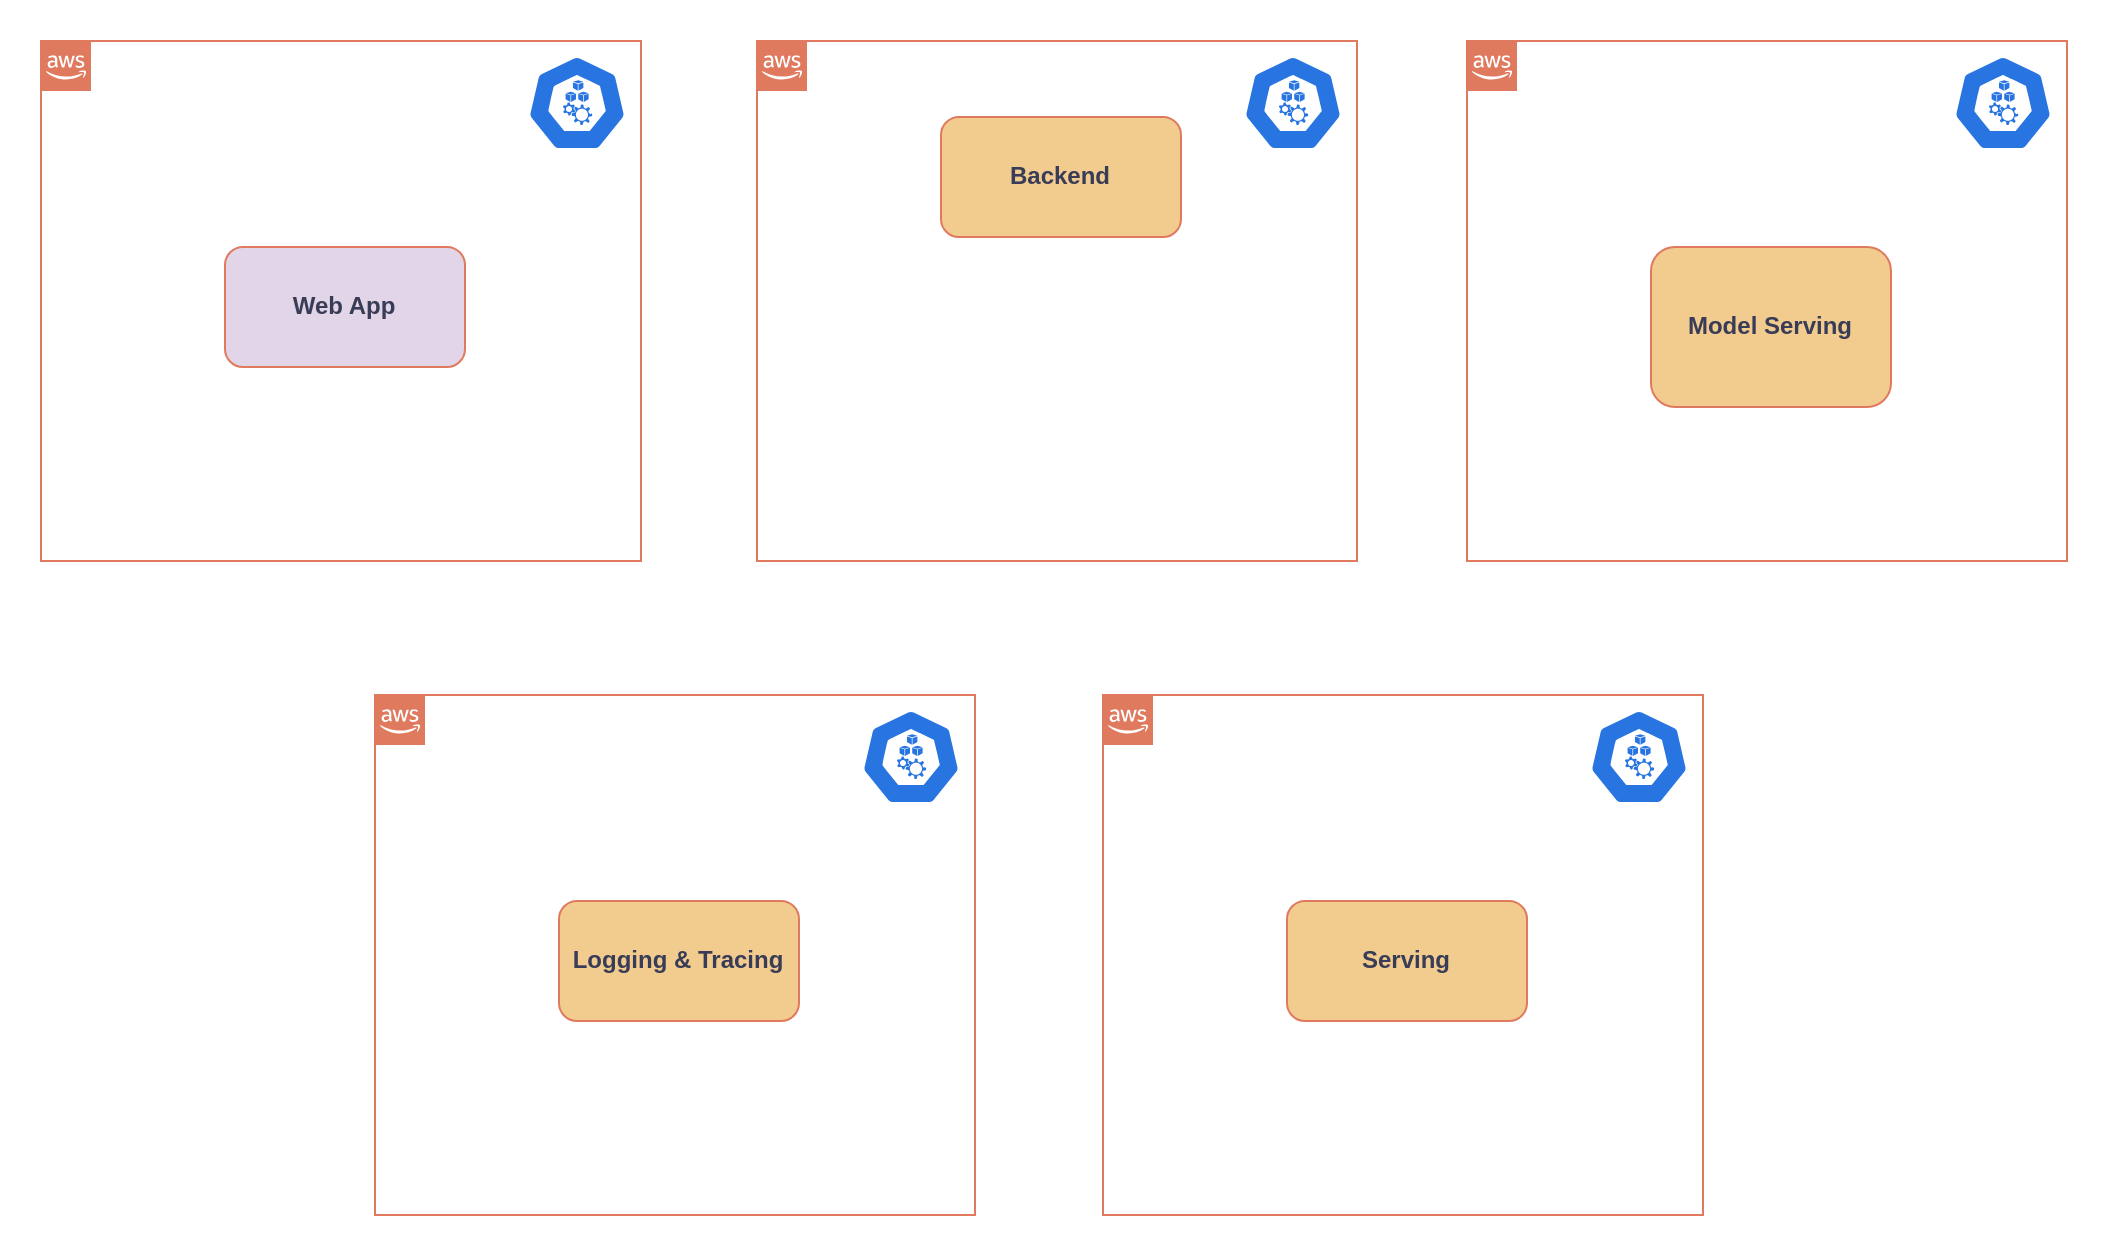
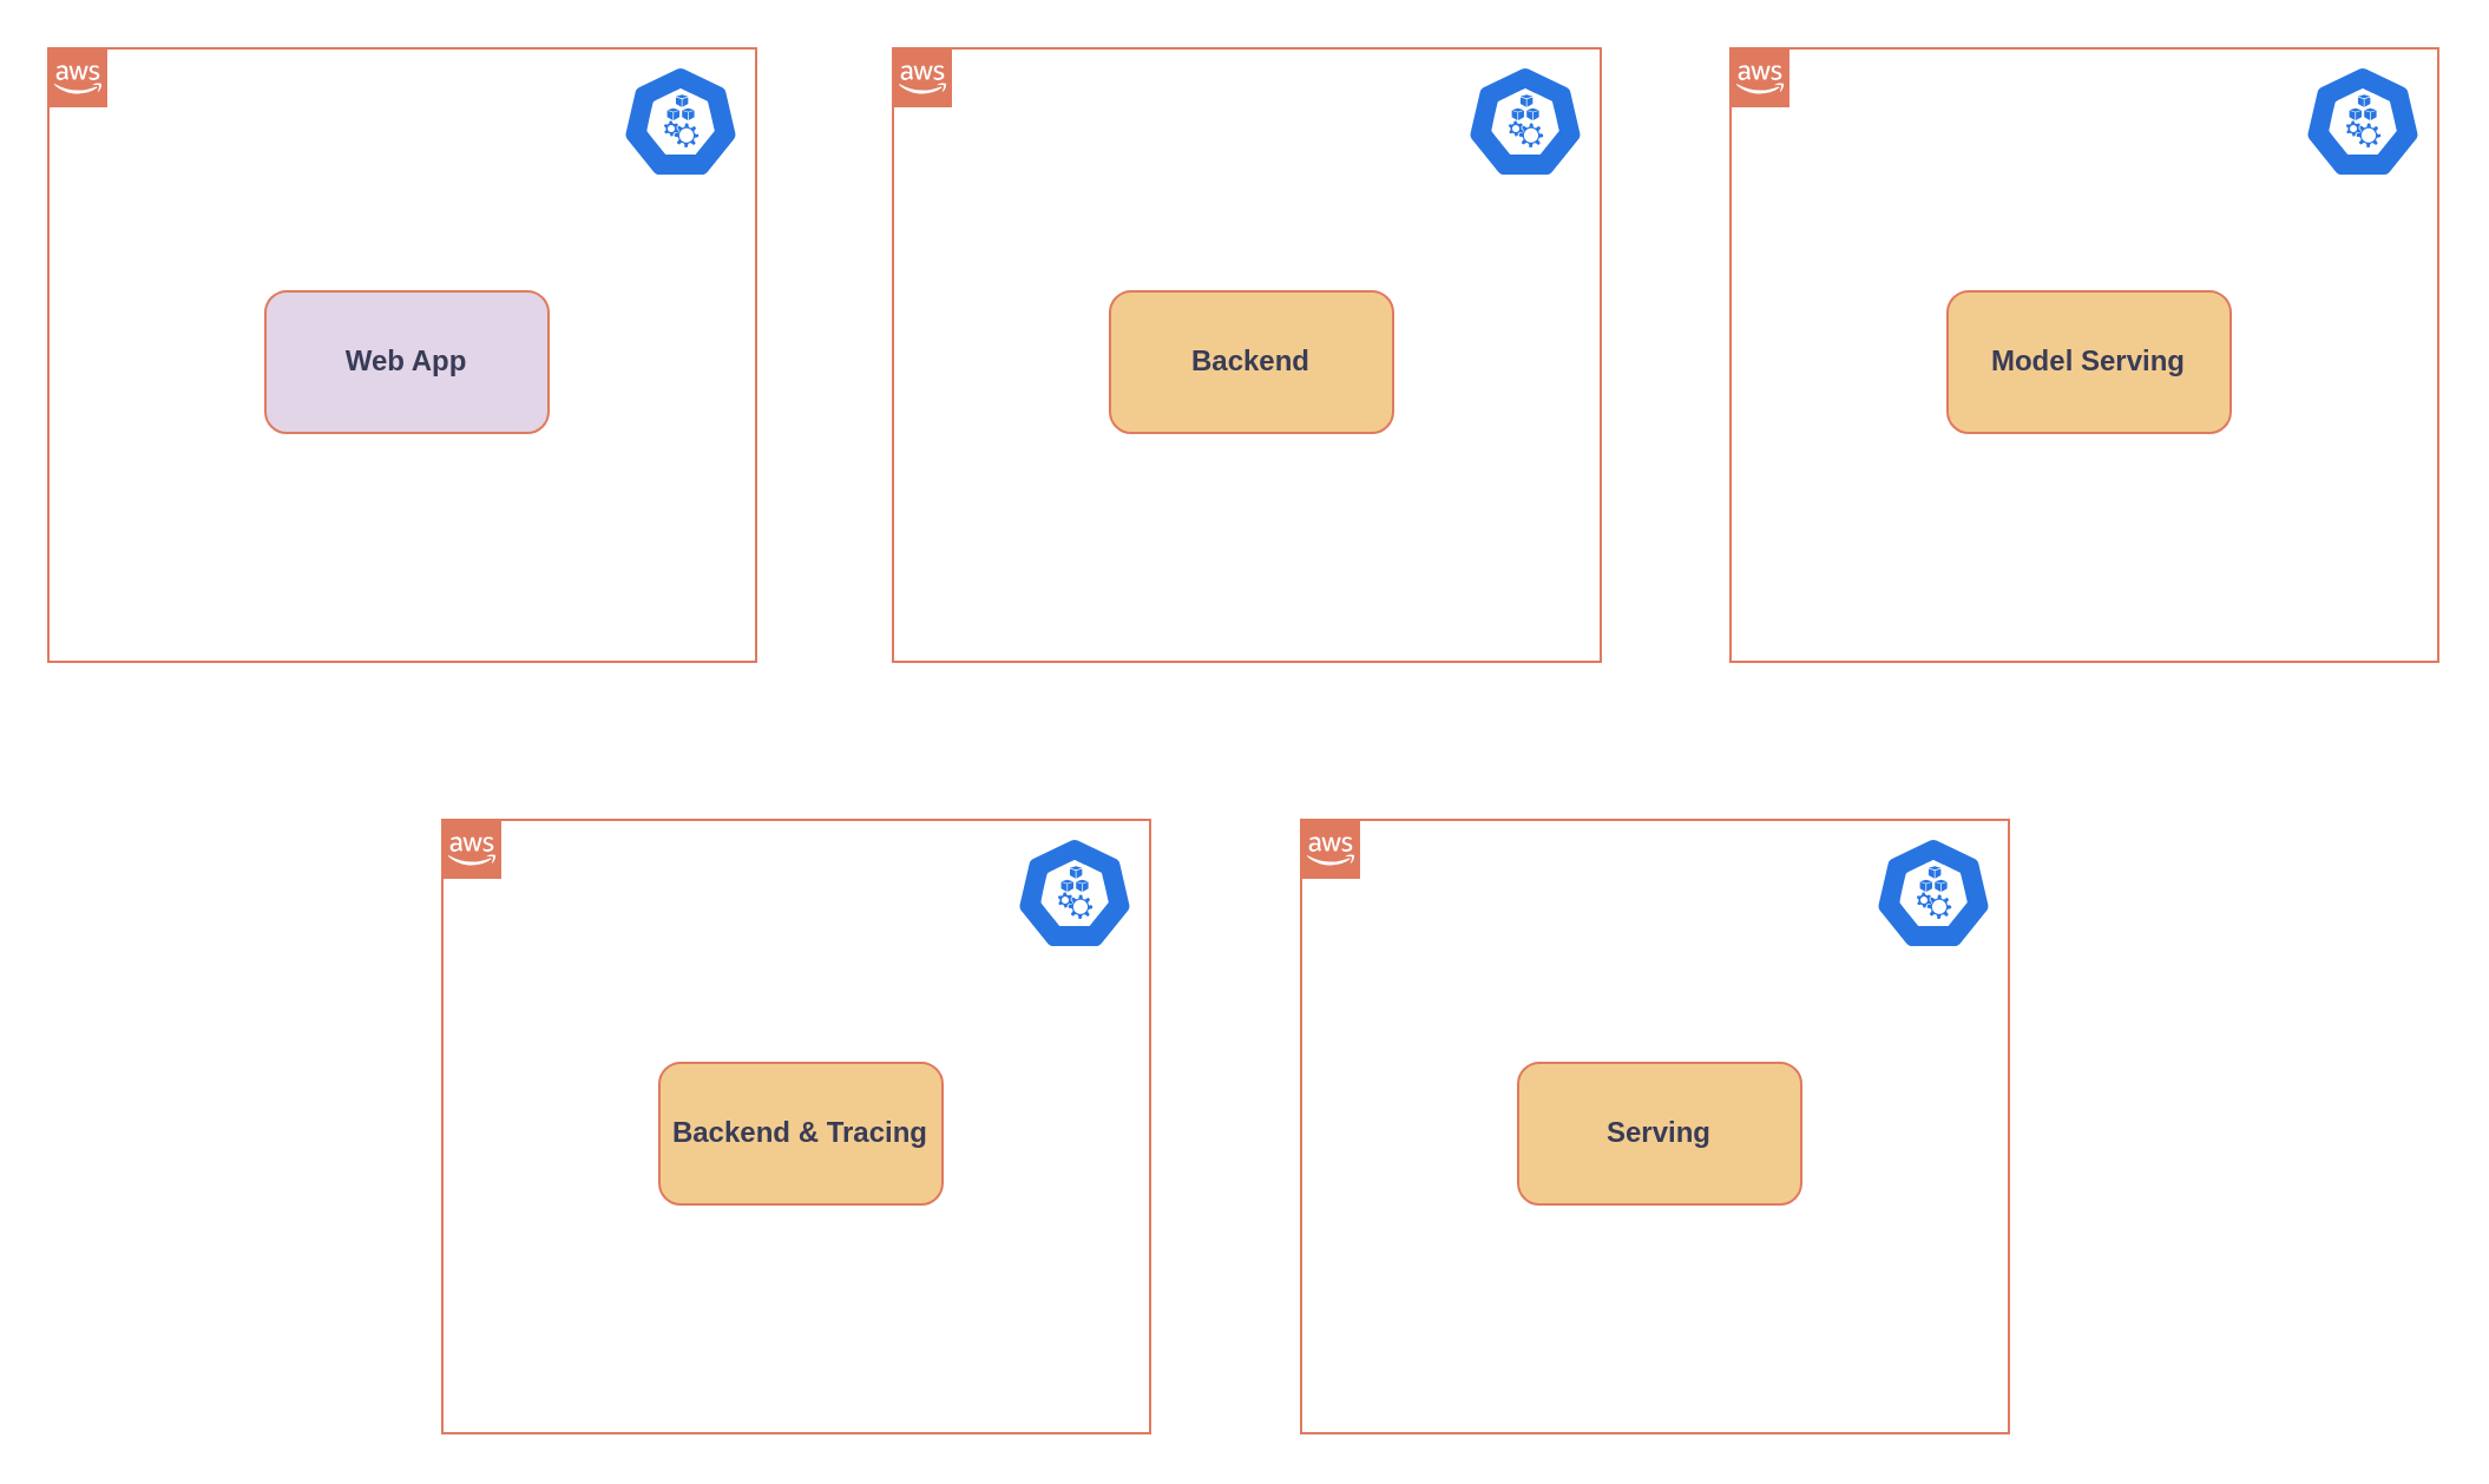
  <mxCell id="0" />
  <mxCell id="1" parent="0" />
  <mxCell id="2" value="&lt;font color=&quot;#ffffff&quot;&gt;&lt;b&gt;Node Group&lt;/b&gt;&lt;/font&gt;" style="points=[[0,0],[0.25,0],[0.5,0],[0.75,0],[1,0],[1,0.25],[1,0.5],[1,0.75],[1,1],[0.75,1],[0.5,1],[0.25,1],[0,1],[0,0.75],[0,0.5],[0,0.25]];outlineConnect=0;html=1;whiteSpace=wrap;fontSize=12;fontStyle=0;container=1;pointerEvents=0;collapsible=0;recursiveResize=0;shape=mxgraph.aws4.group;grIcon=mxgraph.aws4.group_aws_cloud_alt;strokeColor=#E07A5F;fillColor=none;verticalAlign=top;align=left;spacingLeft=30;fontColor=#393C56;dashed=0;labelBackgroundColor=none;" vertex="1" parent="1"><mxGeometry x="20" y="20" width="300" height="260" as="geometry" /></mxCell>
  <mxCell id="3" value="" style="aspect=fixed;sketch=0;html=1;dashed=0;whitespace=wrap;verticalLabelPosition=bottom;verticalAlign=top;fillColor=#2875E2;strokeColor=#ffffff;points=[[0.005,0.63,0],[0.1,0.2,0],[0.9,0.2,0],[0.5,0,0],[0.995,0.63,0],[0.72,0.99,0],[0.5,1,0],[0.28,0.99,0]];shape=mxgraph.kubernetes.icon2;prIcon=node;fontColor=#393C56;" vertex="1" parent="2"><mxGeometry x="243" y="7" width="50" height="48" as="geometry" /></mxCell>
  <mxCell id="4" value="&lt;b&gt;Web App&lt;/b&gt;" style="rounded=1;whiteSpace=wrap;html=1;strokeColor=#E07A5F;fontColor=#393C56;fillColor=#e1d5e7;" vertex="1" parent="2"><mxGeometry x="92" y="103" width="120" height="60" as="geometry" /></mxCell>
  <mxCell id="5" value="&lt;font color=&quot;#ffffff&quot;&gt;&lt;b&gt;Node Group&lt;/b&gt;&lt;/font&gt;" style="points=[[0,0],[0.25,0],[0.5,0],[0.75,0],[1,0],[1,0.25],[1,0.5],[1,0.75],[1,1],[0.75,1],[0.5,1],[0.25,1],[0,1],[0,0.75],[0,0.5],[0,0.25]];outlineConnect=0;html=1;whiteSpace=wrap;fontSize=12;fontStyle=0;container=1;pointerEvents=0;collapsible=0;recursiveResize=0;shape=mxgraph.aws4.group;grIcon=mxgraph.aws4.group_aws_cloud_alt;strokeColor=#E07A5F;fillColor=none;verticalAlign=top;align=left;spacingLeft=30;fontColor=#393C56;dashed=0;labelBackgroundColor=none;" vertex="1" parent="1"><mxGeometry x="378" y="20" width="300" height="260" as="geometry" /></mxCell>
  <mxCell id="6" value="" style="aspect=fixed;sketch=0;html=1;dashed=0;whitespace=wrap;verticalLabelPosition=bottom;verticalAlign=top;fillColor=#2875E2;strokeColor=#ffffff;points=[[0.005,0.63,0],[0.1,0.2,0],[0.9,0.2,0],[0.5,0,0],[0.995,0.63,0],[0.72,0.99,0],[0.5,1,0],[0.28,0.99,0]];shape=mxgraph.kubernetes.icon2;prIcon=node;fontColor=#393C56;" vertex="1" parent="5"><mxGeometry x="243" y="7" width="50" height="48" as="geometry" /></mxCell>
- <mxCell id="7" value="&lt;b&gt;Backend&lt;/b&gt;" style="rounded=1;whiteSpace=wrap;html=1;strokeColor=#E07A5F;fontColor=#393C56;fillColor=#F2CC8F;" vertex="1" parent="5"><mxGeometry x="92" y="38" width="120" height="60" as="geometry" /></mxCell>
+ <mxCell id="7" value="&lt;b&gt;Backend&lt;/b&gt;" style="rounded=1;whiteSpace=wrap;html=1;strokeColor=#E07A5F;fontColor=#393C56;fillColor=#F2CC8F;" vertex="1" parent="5"><mxGeometry x="92" y="103" width="120" height="60" as="geometry" /></mxCell>
  <mxCell id="8" value="&lt;font color=&quot;#ffffff&quot;&gt;&lt;b&gt;Node Group&lt;/b&gt;&lt;/font&gt;" style="points=[[0,0],[0.25,0],[0.5,0],[0.75,0],[1,0],[1,0.25],[1,0.5],[1,0.75],[1,1],[0.75,1],[0.5,1],[0.25,1],[0,1],[0,0.75],[0,0.5],[0,0.25]];outlineConnect=0;html=1;whiteSpace=wrap;fontSize=12;fontStyle=0;container=1;pointerEvents=0;collapsible=0;recursiveResize=0;shape=mxgraph.aws4.group;grIcon=mxgraph.aws4.group_aws_cloud_alt;strokeColor=#E07A5F;fillColor=none;verticalAlign=top;align=left;spacingLeft=30;fontColor=#393C56;dashed=0;labelBackgroundColor=none;" vertex="1" parent="1"><mxGeometry x="733" y="20" width="300" height="260" as="geometry" /></mxCell>
  <mxCell id="9" value="" style="aspect=fixed;sketch=0;html=1;dashed=0;whitespace=wrap;verticalLabelPosition=bottom;verticalAlign=top;fillColor=#2875E2;strokeColor=#ffffff;points=[[0.005,0.63,0],[0.1,0.2,0],[0.9,0.2,0],[0.5,0,0],[0.995,0.63,0],[0.72,0.99,0],[0.5,1,0],[0.28,0.99,0]];shape=mxgraph.kubernetes.icon2;prIcon=node;fontColor=#393C56;" vertex="1" parent="8"><mxGeometry x="243" y="7" width="50" height="48" as="geometry" /></mxCell>
- <mxCell id="10" value="&lt;b&gt;Model Serving&lt;/b&gt;" style="rounded=1;whiteSpace=wrap;html=1;strokeColor=#E07A5F;fontColor=#393C56;fillColor=#F2CC8F;" vertex="1" parent="8"><mxGeometry x="92" y="103" width="120" height="80" as="geometry" /></mxCell>
+ <mxCell id="10" value="&lt;b&gt;Model Serving&lt;/b&gt;" style="rounded=1;whiteSpace=wrap;html=1;strokeColor=#E07A5F;fontColor=#393C56;fillColor=#F2CC8F;" vertex="1" parent="8"><mxGeometry x="92" y="103" width="120" height="60" as="geometry" /></mxCell>
  <mxCell id="11" value="&lt;font color=&quot;#ffffff&quot;&gt;&lt;b&gt;Node Group&lt;/b&gt;&lt;/font&gt;" style="points=[[0,0],[0.25,0],[0.5,0],[0.75,0],[1,0],[1,0.25],[1,0.5],[1,0.75],[1,1],[0.75,1],[0.5,1],[0.25,1],[0,1],[0,0.75],[0,0.5],[0,0.25]];outlineConnect=0;html=1;whiteSpace=wrap;fontSize=12;fontStyle=0;container=1;pointerEvents=0;collapsible=0;recursiveResize=0;shape=mxgraph.aws4.group;grIcon=mxgraph.aws4.group_aws_cloud_alt;strokeColor=#E07A5F;fillColor=none;verticalAlign=top;align=left;spacingLeft=30;fontColor=#393C56;dashed=0;labelBackgroundColor=none;" vertex="1" parent="1"><mxGeometry x="187" y="347" width="300" height="260" as="geometry" /></mxCell>
  <mxCell id="12" value="" style="aspect=fixed;sketch=0;html=1;dashed=0;whitespace=wrap;verticalLabelPosition=bottom;verticalAlign=top;fillColor=#2875E2;strokeColor=#ffffff;points=[[0.005,0.63,0],[0.1,0.2,0],[0.9,0.2,0],[0.5,0,0],[0.995,0.63,0],[0.72,0.99,0],[0.5,1,0],[0.28,0.99,0]];shape=mxgraph.kubernetes.icon2;prIcon=node;fontColor=#393C56;" vertex="1" parent="11"><mxGeometry x="243" y="7" width="50" height="48" as="geometry" /></mxCell>
- <mxCell id="13" value="&lt;b&gt;Logging &amp;amp; Tracing&lt;/b&gt;" style="rounded=1;whiteSpace=wrap;html=1;strokeColor=#E07A5F;fontColor=#393C56;fillColor=#F2CC8F;" vertex="1" parent="11"><mxGeometry x="92" y="103" width="120" height="60" as="geometry" /></mxCell>
+ <mxCell id="13" value="&lt;b&gt;Backend &amp;amp; Tracing&lt;/b&gt;" style="rounded=1;whiteSpace=wrap;html=1;strokeColor=#E07A5F;fontColor=#393C56;fillColor=#F2CC8F;" vertex="1" parent="11"><mxGeometry x="92" y="103" width="120" height="60" as="geometry" /></mxCell>
  <mxCell id="14" value="&lt;font color=&quot;#ffffff&quot;&gt;&lt;b&gt;Node Group&lt;/b&gt;&lt;/font&gt;" style="points=[[0,0],[0.25,0],[0.5,0],[0.75,0],[1,0],[1,0.25],[1,0.5],[1,0.75],[1,1],[0.75,1],[0.5,1],[0.25,1],[0,1],[0,0.75],[0,0.5],[0,0.25]];outlineConnect=0;html=1;whiteSpace=wrap;fontSize=12;fontStyle=0;container=1;pointerEvents=0;collapsible=0;recursiveResize=0;shape=mxgraph.aws4.group;grIcon=mxgraph.aws4.group_aws_cloud_alt;strokeColor=#E07A5F;fillColor=none;verticalAlign=top;align=left;spacingLeft=30;fontColor=#393C56;dashed=0;labelBackgroundColor=none;" vertex="1" parent="1"><mxGeometry x="551" y="347" width="300" height="260" as="geometry" /></mxCell>
  <mxCell id="15" value="" style="aspect=fixed;sketch=0;html=1;dashed=0;whitespace=wrap;verticalLabelPosition=bottom;verticalAlign=top;fillColor=#2875E2;strokeColor=#ffffff;points=[[0.005,0.63,0],[0.1,0.2,0],[0.9,0.2,0],[0.5,0,0],[0.995,0.63,0],[0.72,0.99,0],[0.5,1,0],[0.28,0.99,0]];shape=mxgraph.kubernetes.icon2;prIcon=node;fontColor=#393C56;" vertex="1" parent="14"><mxGeometry x="243" y="7" width="50" height="48" as="geometry" /></mxCell>
  <mxCell id="16" value="&lt;b&gt;Serving&lt;/b&gt;" style="rounded=1;whiteSpace=wrap;html=1;strokeColor=#E07A5F;fontColor=#393C56;fillColor=#F2CC8F;" vertex="1" parent="14"><mxGeometry x="92" y="103" width="120" height="60" as="geometry" /></mxCell>
